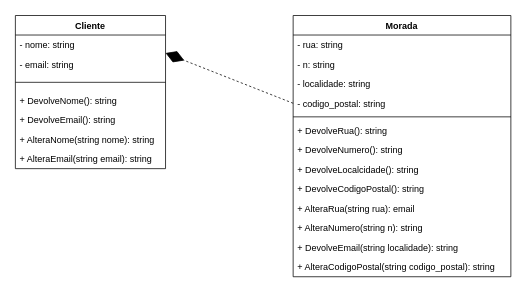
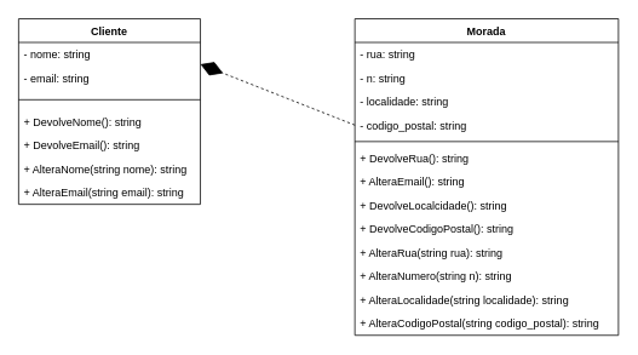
  <mxCell id="0" />
  <mxCell id="1" parent="0" />
  <mxCell id="2" value="Cliente&#10;" style="swimlane;fontStyle=1;align=center;verticalAlign=top;childLayout=stackLayout;horizontal=1;startSize=26;horizontalStack=0;resizeParent=1;resizeParentMax=0;resizeLast=0;collapsible=1;marginBottom=0;" parent="1" vertex="1"><mxGeometry x="20" y="20" width="200" height="204" as="geometry" /></mxCell>
  <mxCell id="3" value="- nome: string" style="text;strokeColor=none;fillColor=none;align=left;verticalAlign=top;spacingLeft=4;spacingRight=4;overflow=hidden;rotatable=0;points=[[0,0.5],[1,0.5]];portConstraint=eastwest;" parent="2" vertex="1"><mxGeometry y="26" width="200" height="26" as="geometry" /></mxCell>
  <mxCell id="4" value="- email: string" style="text;strokeColor=none;fillColor=none;align=left;verticalAlign=top;spacingLeft=4;spacingRight=4;overflow=hidden;rotatable=0;points=[[0,0.5],[1,0.5]];portConstraint=eastwest;" parent="2" vertex="1"><mxGeometry y="52" width="200" height="26" as="geometry" /></mxCell>
  <mxCell id="5" value="" style="line;strokeWidth=1;fillColor=none;align=left;verticalAlign=middle;spacingTop=-1;spacingLeft=3;spacingRight=3;rotatable=0;labelPosition=right;points=[];portConstraint=eastwest;strokeColor=inherit;" parent="2" vertex="1"><mxGeometry y="78" width="200" height="22" as="geometry" /></mxCell>
  <mxCell id="6" value="+ DevolveNome(): string" style="text;strokeColor=none;fillColor=none;align=left;verticalAlign=top;spacingLeft=4;spacingRight=4;overflow=hidden;rotatable=0;points=[[0,0.5],[1,0.5]];portConstraint=eastwest;" parent="2" vertex="1"><mxGeometry y="100" width="200" height="26" as="geometry" /></mxCell>
  <mxCell id="7" value="+ DevolveEmail(): string" style="text;strokeColor=none;fillColor=none;align=left;verticalAlign=top;spacingLeft=4;spacingRight=4;overflow=hidden;rotatable=0;points=[[0,0.5],[1,0.5]];portConstraint=eastwest;" parent="2" vertex="1"><mxGeometry y="126" width="200" height="26" as="geometry" /></mxCell>
  <mxCell id="8" value="+ AlteraNome(string nome): string" style="text;strokeColor=none;fillColor=none;align=left;verticalAlign=top;spacingLeft=4;spacingRight=4;overflow=hidden;rotatable=0;points=[[0,0.5],[1,0.5]];portConstraint=eastwest;" parent="2" vertex="1"><mxGeometry y="152" width="200" height="26" as="geometry" /></mxCell>
  <mxCell id="9" value="+ AlteraEmail(string email): string" style="text;strokeColor=none;fillColor=none;align=left;verticalAlign=top;spacingLeft=4;spacingRight=4;overflow=hidden;rotatable=0;points=[[0,0.5],[1,0.5]];portConstraint=eastwest;" parent="2" vertex="1"><mxGeometry y="178" width="200" height="26" as="geometry" /></mxCell>
  <mxCell id="10" value="Morada" style="swimlane;fontStyle=1;align=center;verticalAlign=top;childLayout=stackLayout;horizontal=1;startSize=26;horizontalStack=0;resizeParent=1;resizeParentMax=0;resizeLast=0;collapsible=1;marginBottom=0;" parent="1" vertex="1"><mxGeometry x="390" y="20" width="290" height="348" as="geometry" /></mxCell>
  <mxCell id="11" value="- rua: string" style="text;strokeColor=none;fillColor=none;align=left;verticalAlign=top;spacingLeft=4;spacingRight=4;overflow=hidden;rotatable=0;points=[[0,0.5],[1,0.5]];portConstraint=eastwest;" parent="10" vertex="1"><mxGeometry y="26" width="290" height="26" as="geometry" /></mxCell>
  <mxCell id="12" value="- n: string" style="text;strokeColor=none;fillColor=none;align=left;verticalAlign=top;spacingLeft=4;spacingRight=4;overflow=hidden;rotatable=0;points=[[0,0.5],[1,0.5]];portConstraint=eastwest;" parent="10" vertex="1"><mxGeometry y="52" width="290" height="26" as="geometry" /></mxCell>
  <mxCell id="13" value="- localidade: string" style="text;strokeColor=none;fillColor=none;align=left;verticalAlign=top;spacingLeft=4;spacingRight=4;overflow=hidden;rotatable=0;points=[[0,0.5],[1,0.5]];portConstraint=eastwest;" parent="10" vertex="1"><mxGeometry y="78" width="290" height="26" as="geometry" /></mxCell>
  <mxCell id="14" value="- codigo_postal: string" style="text;strokeColor=none;fillColor=none;align=left;verticalAlign=top;spacingLeft=4;spacingRight=4;overflow=hidden;rotatable=0;points=[[0,0.5],[1,0.5]];portConstraint=eastwest;" parent="10" vertex="1"><mxGeometry y="104" width="290" height="26" as="geometry" /></mxCell>
  <mxCell id="15" value="" style="line;strokeWidth=1;fillColor=none;align=left;verticalAlign=middle;spacingTop=-1;spacingLeft=3;spacingRight=3;rotatable=0;labelPosition=right;points=[];portConstraint=eastwest;strokeColor=inherit;" parent="10" vertex="1"><mxGeometry y="130" width="290" height="10" as="geometry" /></mxCell>
  <mxCell id="16" value="+ DevolveRua(): string" style="text;strokeColor=none;fillColor=none;align=left;verticalAlign=top;spacingLeft=4;spacingRight=4;overflow=hidden;rotatable=0;points=[[0,0.5],[1,0.5]];portConstraint=eastwest;" parent="10" vertex="1"><mxGeometry y="140" width="290" height="26" as="geometry" /></mxCell>
- <mxCell id="17" value="+ DevolveNumero(): string" style="text;strokeColor=none;fillColor=none;align=left;verticalAlign=top;spacingLeft=4;spacingRight=4;overflow=hidden;rotatable=0;points=[[0,0.5],[1,0.5]];portConstraint=eastwest;" parent="10" vertex="1"><mxGeometry y="166" width="290" height="26" as="geometry" /></mxCell>
+ <mxCell id="17" value="+ AlteraEmail(): string" style="text;strokeColor=none;fillColor=none;align=left;verticalAlign=top;spacingLeft=4;spacingRight=4;overflow=hidden;rotatable=0;points=[[0,0.5],[1,0.5]];portConstraint=eastwest;" parent="10" vertex="1"><mxGeometry y="166" width="290" height="26" as="geometry" /></mxCell>
  <mxCell id="18" value="+ DevolveLocalcidade(): string" style="text;strokeColor=none;fillColor=none;align=left;verticalAlign=top;spacingLeft=4;spacingRight=4;overflow=hidden;rotatable=0;points=[[0,0.5],[1,0.5]];portConstraint=eastwest;" parent="10" vertex="1"><mxGeometry y="192" width="290" height="26" as="geometry" /></mxCell>
  <mxCell id="19" value="+ DevolveCodigoPostal(): string" style="text;strokeColor=none;fillColor=none;align=left;verticalAlign=top;spacingLeft=4;spacingRight=4;overflow=hidden;rotatable=0;points=[[0,0.5],[1,0.5]];portConstraint=eastwest;" parent="10" vertex="1"><mxGeometry y="218" width="290" height="26" as="geometry" /></mxCell>
- <mxCell id="20" value="+ AlteraRua(string rua): email" style="text;strokeColor=none;fillColor=none;align=left;verticalAlign=top;spacingLeft=4;spacingRight=4;overflow=hidden;rotatable=0;points=[[0,0.5],[1,0.5]];portConstraint=eastwest;" parent="10" vertex="1"><mxGeometry y="244" width="290" height="26" as="geometry" /></mxCell>
+ <mxCell id="20" value="+ AlteraRua(string rua): string" style="text;strokeColor=none;fillColor=none;align=left;verticalAlign=top;spacingLeft=4;spacingRight=4;overflow=hidden;rotatable=0;points=[[0,0.5],[1,0.5]];portConstraint=eastwest;" parent="10" vertex="1"><mxGeometry y="244" width="290" height="26" as="geometry" /></mxCell>
  <mxCell id="21" value="+ AlteraNumero(string n): string" style="text;strokeColor=none;fillColor=none;align=left;verticalAlign=top;spacingLeft=4;spacingRight=4;overflow=hidden;rotatable=0;points=[[0,0.5],[1,0.5]];portConstraint=eastwest;" parent="10" vertex="1"><mxGeometry y="270" width="290" height="26" as="geometry" /></mxCell>
- <mxCell id="22" value="+ DevolveEmail(string localidade): string" style="text;strokeColor=none;fillColor=none;align=left;verticalAlign=top;spacingLeft=4;spacingRight=4;overflow=hidden;rotatable=0;points=[[0,0.5],[1,0.5]];portConstraint=eastwest;" parent="10" vertex="1"><mxGeometry y="296" width="290" height="26" as="geometry" /></mxCell>
+ <mxCell id="22" value="+ AlteraLocalidade(string localidade): string" style="text;strokeColor=none;fillColor=none;align=left;verticalAlign=top;spacingLeft=4;spacingRight=4;overflow=hidden;rotatable=0;points=[[0,0.5],[1,0.5]];portConstraint=eastwest;" parent="10" vertex="1"><mxGeometry y="296" width="290" height="26" as="geometry" /></mxCell>
  <mxCell id="23" value="+ AlteraCodigoPostal(string codigo_postal): string" style="text;strokeColor=none;fillColor=none;align=left;verticalAlign=top;spacingLeft=4;spacingRight=4;overflow=hidden;rotatable=0;points=[[0,0.5],[1,0.5]];portConstraint=eastwest;" parent="10" vertex="1"><mxGeometry y="322" width="290" height="26" as="geometry" /></mxCell>
  <mxCell id="24" value="" style="endArrow=diamondThin;endFill=1;endSize=24;html=1;rounded=0;entryX=1;entryY=-0.077;entryDx=0;entryDy=0;entryPerimeter=0;dashed=1;" parent="1" target="4" edge="1" source="10"><mxGeometry width="160" relative="1" as="geometry"><mxPoint x="470" y="70" as="sourcePoint" /><mxPoint x="460" y="160" as="targetPoint" /></mxGeometry></mxCell>
